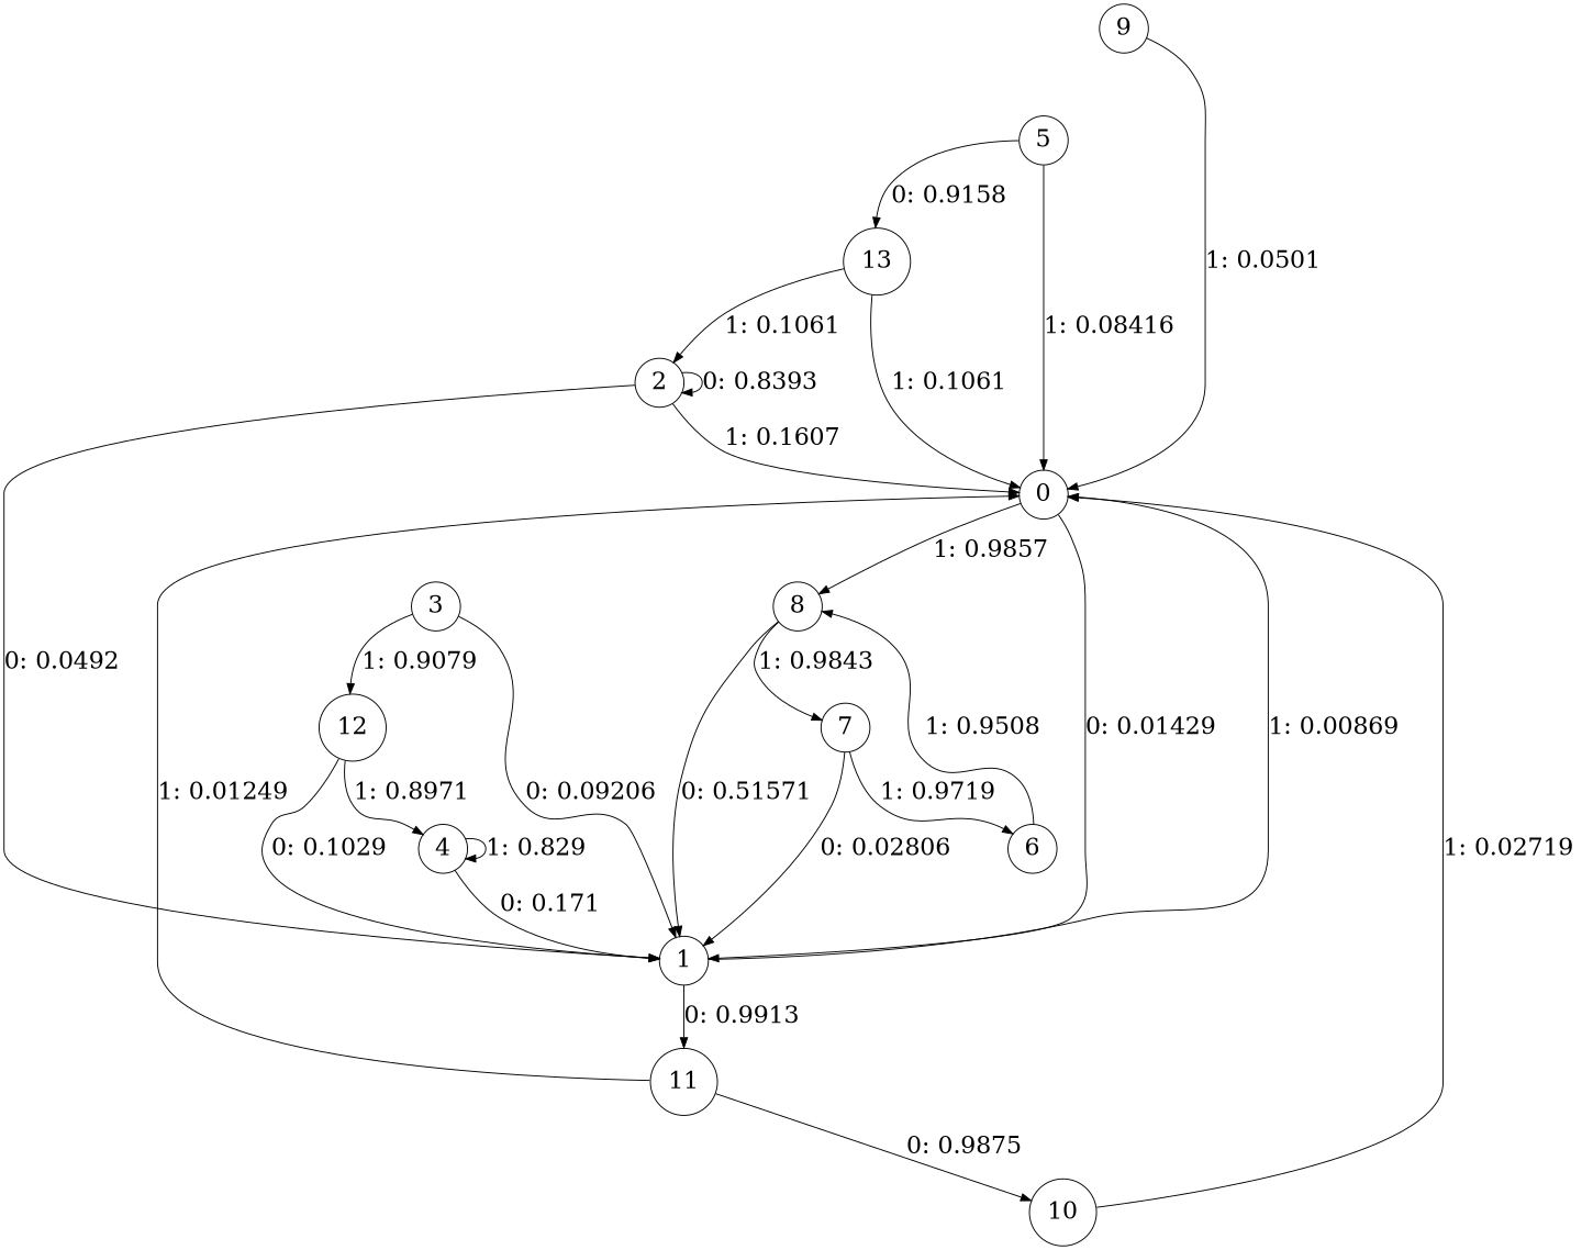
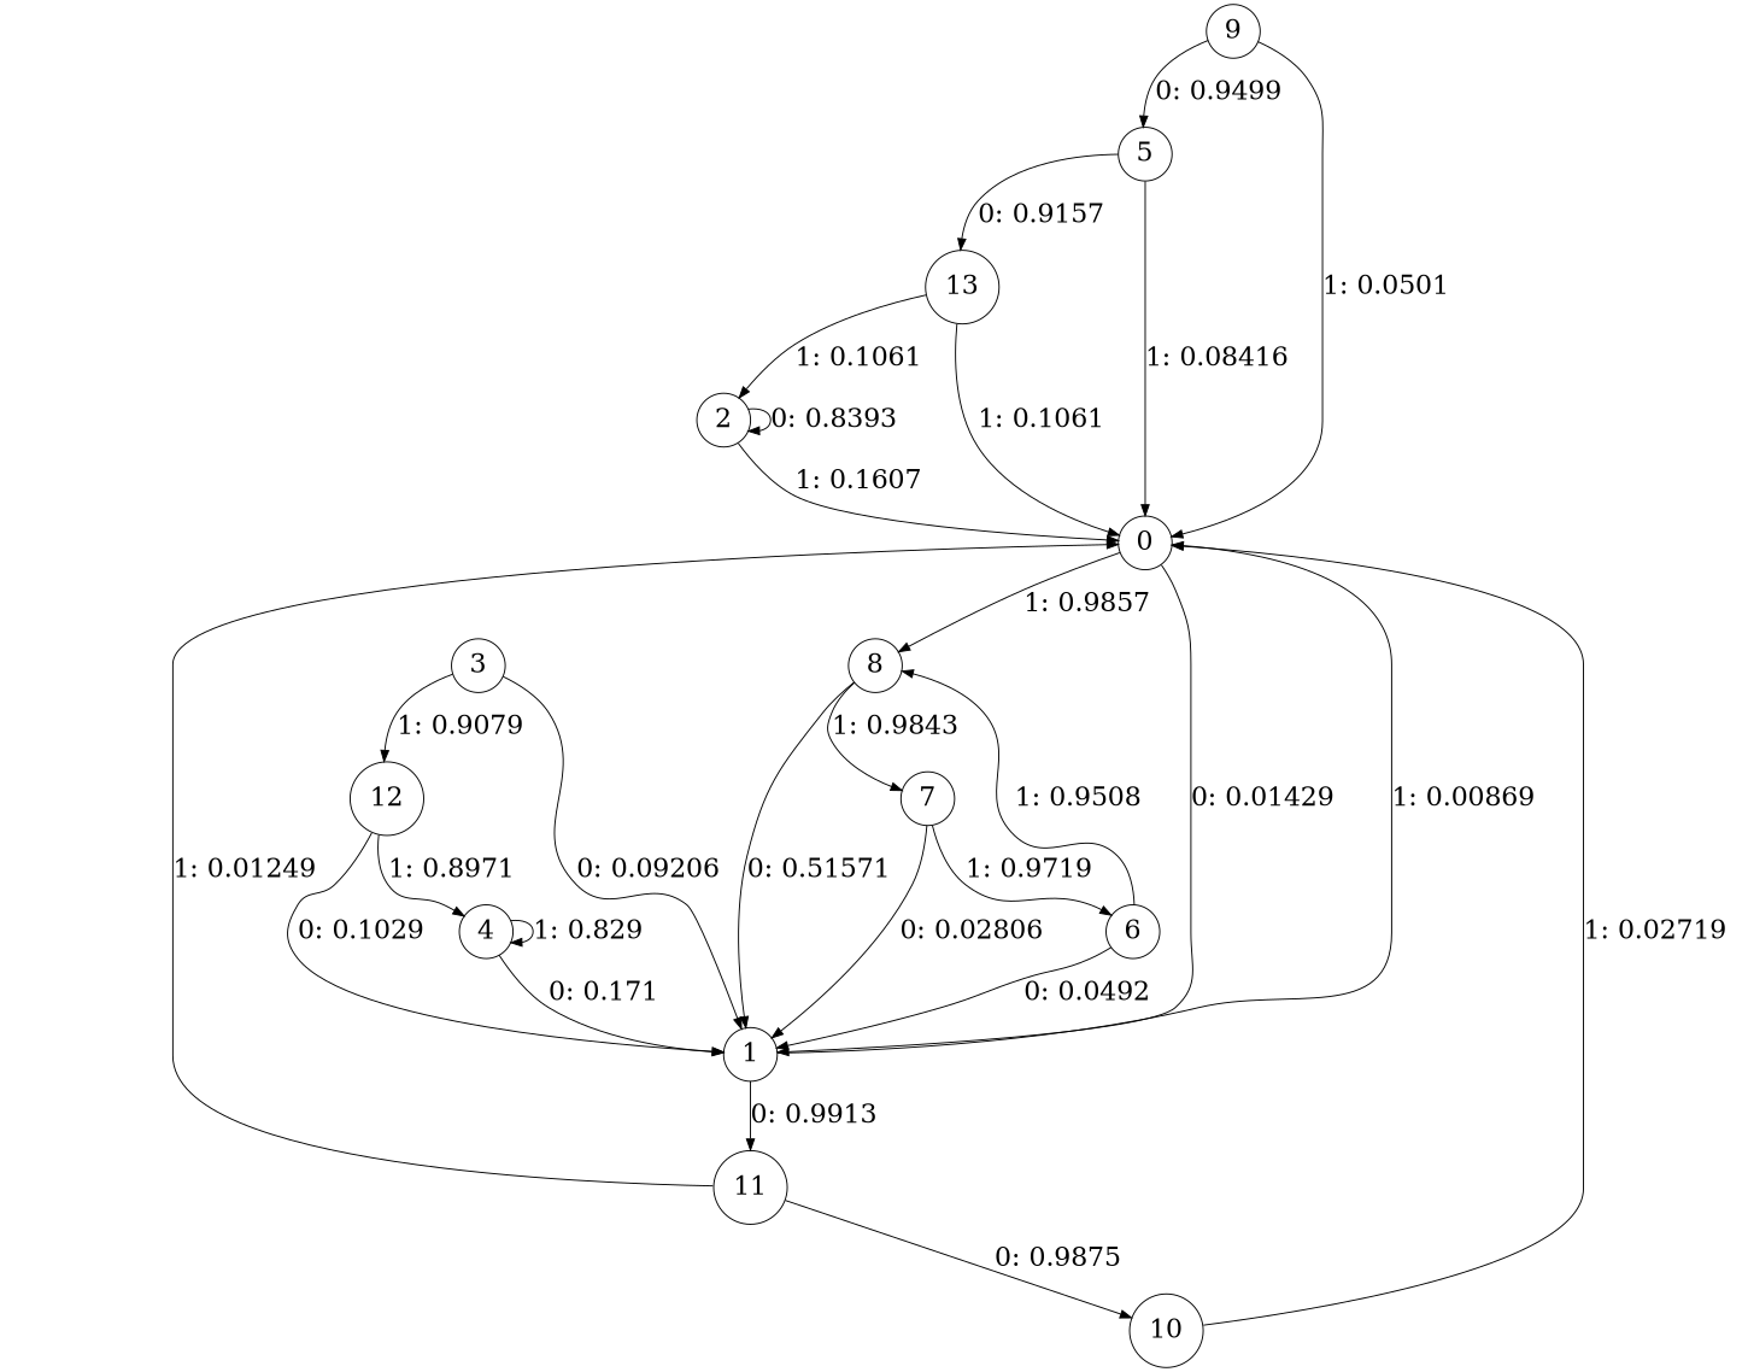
  digraph {
    node [fontsize=24 shape=circle]
    edge [fontsize=24]
    0
    1
    8
    11
    7
    10
    6
    2
    3
    12
    4
    5
    13
    9
    0 -> 1 [label="0: 0.01429  "]
    0 -> 8 [label="1: 0.9857   "]
    1 -> 0 [label="1: 0.00869  "]
    1 -> 11 [label="0: 0.9913   "]
    8 -> 1 [label="0: 0.51571  "]
    8 -> 7 [label="1: 0.9843   "]
    11 -> 0 [label="1: 0.01249  "]
    11 -> 10 [label="0: 0.9875   "]
    7 -> 1 [label="0: 0.02806  "]
    7 -> 6 [label="1: 0.9719   "]
    10 -> 0 [label="1: 0.02719  "]
-   2 -> 1 [label="0: 0.0492   "]
+   6 -> 1 [label="0: 0.0492   "]
    6 -> 8 [label="1: 0.9508   "]
    2 -> 0 [label="1: 0.1607   "]
    2 -> 2 [label="0: 0.8393   "]
    3 -> 1 [label="0: 0.09206  "]
    3 -> 12 [label="1: 0.9079   "]
    12 -> 1 [label="0: 0.1029   "]
    12 -> 4 [label="1: 0.8971   "]
    4 -> 1 [label="0: 0.171    "]
    4 -> 4 [label="1: 0.829    "]
    5 -> 0 [label="1: 0.08416  "]
-   5 -> 13 [label="0: 0.9158   "]
+   5 -> 13 [label="0: 0.9157   "]
    13 -> 0 [label="1: 0.1061   "]
    13 -> 2 [label="1: 0.1061   "]
    9 -> 0 [label="1: 0.0501   "]
+   9 -> 5 [label="0: 0.9499   "]
  }
